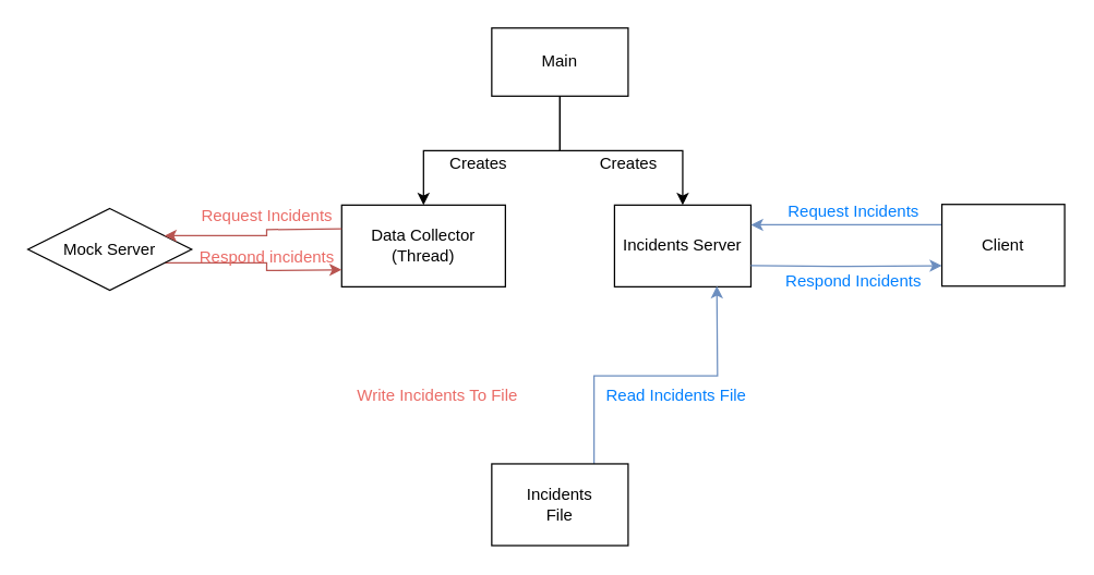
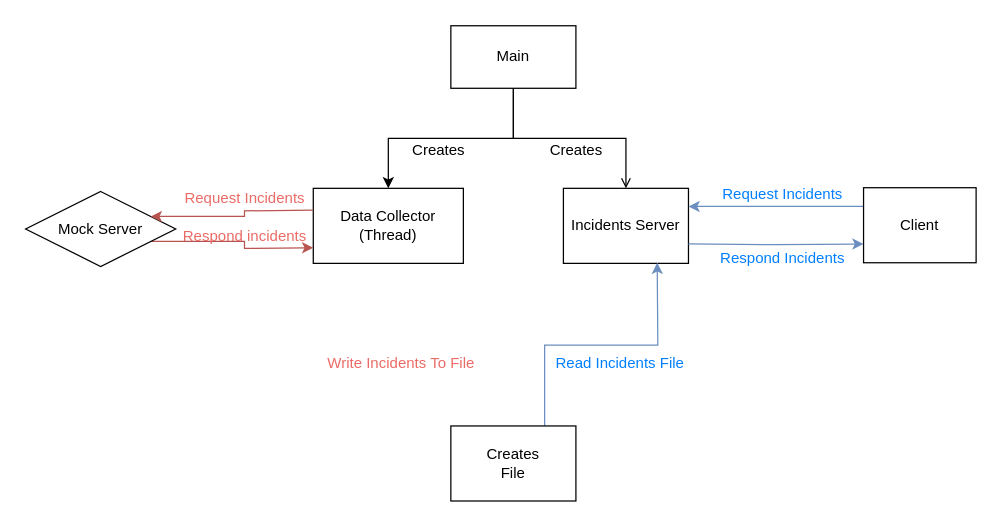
  <mxCell id="0" />
  <mxCell id="1" parent="0" />
  <mxCell id="2" value="&lt;font color=&quot;#000000&quot;&gt;Data Collector&lt;br&gt;(Thread)&lt;br&gt;&lt;/font&gt;" style="rounded=0;whiteSpace=wrap;html=1;fontColor=#007FFF;" parent="1" vertex="1"><mxGeometry x="250" y="150" width="120" height="60" as="geometry" /></mxCell>
  <mxCell id="3" value="Incidents Server" style="rounded=0;whiteSpace=wrap;html=1;" parent="1" vertex="1"><mxGeometry x="450" y="150" width="100" height="60" as="geometry" /></mxCell>
  <mxCell id="4" style="edgeStyle=orthogonalEdgeStyle;rounded=0;orthogonalLoop=1;jettySize=auto;html=1;entryX=0;entryY=0.75;entryDx=0;entryDy=0;exitX=1;exitY=0.75;exitDx=0;exitDy=0;fillColor=#dae8fc;strokeColor=#6c8ebf;" parent="1" target="6" edge="1"><mxGeometry relative="1" as="geometry"><mxPoint x="550" y="194.5" as="sourcePoint" /></mxGeometry></mxCell>
  <mxCell id="5" style="edgeStyle=orthogonalEdgeStyle;rounded=0;orthogonalLoop=1;jettySize=auto;html=1;entryX=1;entryY=0.25;entryDx=0;entryDy=0;exitX=0;exitY=0.25;exitDx=0;exitDy=0;fillColor=#dae8fc;strokeColor=#6c8ebf;" parent="1" source="6" edge="1"><mxGeometry relative="1" as="geometry"><mxPoint x="550" y="164.5" as="targetPoint" /></mxGeometry></mxCell>
  <mxCell id="6" value="Client" style="rounded=0;whiteSpace=wrap;html=1;" parent="1" vertex="1"><mxGeometry x="690" y="149.5" width="90" height="60" as="geometry" /></mxCell>
  <mxCell id="7" value="Request Incidents" style="text;html=1;align=center;verticalAlign=middle;resizable=0;points=[];autosize=1;strokeColor=none;fillColor=none;fontColor=#007FFF;" parent="1" vertex="1"><mxGeometry x="570" y="144.5" width="110" height="20" as="geometry" /></mxCell>
  <mxCell id="8" value="Respond Incidents" style="text;html=1;align=center;verticalAlign=middle;resizable=0;points=[];autosize=1;strokeColor=none;fillColor=none;fontColor=#007FFF;" parent="1" vertex="1"><mxGeometry x="570" y="195.5" width="110" height="20" as="geometry" /></mxCell>
  <mxCell id="9" style="edgeStyle=orthogonalEdgeStyle;rounded=0;orthogonalLoop=1;jettySize=auto;html=1;entryX=0.75;entryY=1;entryDx=0;entryDy=0;exitX=0.75;exitY=0;exitDx=0;exitDy=0;fillColor=#dae8fc;strokeColor=#6c8ebf;" parent="1" source="10" edge="1"><mxGeometry relative="1" as="geometry"><mxPoint x="525" y="209.5" as="targetPoint" /></mxGeometry></mxCell>
- <mxCell id="10" value="Incidents&lt;br&gt;File" style="rounded=0;whiteSpace=wrap;html=1;" parent="1" vertex="1"><mxGeometry x="360" y="340" width="100" height="60" as="geometry" /></mxCell>
+ <mxCell id="10" value="Creates&lt;br&gt;File" style="rounded=0;whiteSpace=wrap;html=1;" parent="1" vertex="1"><mxGeometry x="360" y="340" width="100" height="60" as="geometry" /></mxCell>
  <mxCell id="11" value="Read Incidents File" style="text;html=1;align=center;verticalAlign=middle;resizable=0;points=[];autosize=1;strokeColor=none;fillColor=none;fontColor=#007FFF;" parent="1" vertex="1"><mxGeometry x="435" y="280" width="120" height="20" as="geometry" /></mxCell>
  <mxCell id="12" value="Write Incidents To File" style="text;html=1;align=center;verticalAlign=middle;resizable=0;points=[];autosize=1;strokeColor=none;fillColor=none;fontColor=#EA6B66;" parent="1" vertex="1"><mxGeometry x="255" y="280" width="130" height="20" as="geometry" /></mxCell>
  <mxCell id="13" style="edgeStyle=orthogonalEdgeStyle;rounded=0;orthogonalLoop=1;jettySize=auto;html=1;entryX=0;entryY=0.75;entryDx=0;entryDy=0;exitX=1;exitY=0.75;exitDx=0;exitDy=0;fillColor=#f8cecc;strokeColor=#b85450;" parent="1" source="14" edge="1"><mxGeometry relative="1" as="geometry"><mxPoint x="250" y="197.5" as="targetPoint" /></mxGeometry></mxCell>
  <mxCell id="14" value="Mock Server" style="rhombus;whiteSpace=wrap;html=1;" parent="1" vertex="1"><mxGeometry x="20" y="152.5" width="120" height="60" as="geometry" /></mxCell>
  <mxCell id="15" style="edgeStyle=orthogonalEdgeStyle;rounded=0;orthogonalLoop=1;jettySize=auto;html=1;entryX=1;entryY=0.25;entryDx=0;entryDy=0;exitX=0;exitY=0.25;exitDx=0;exitDy=0;fillColor=#f8cecc;strokeColor=#b85450;" parent="1" target="14" edge="1"><mxGeometry relative="1" as="geometry"><mxPoint x="250" y="167.5" as="sourcePoint" /><mxPoint x="140" y="165.5" as="targetPoint" /></mxGeometry></mxCell>
  <mxCell id="16" value="Request Incidents" style="text;html=1;align=center;verticalAlign=middle;resizable=0;points=[];autosize=1;strokeColor=none;fillColor=none;fontColor=#EA6B66;" parent="1" vertex="1"><mxGeometry x="140" y="147.5" width="110" height="20" as="geometry" /></mxCell>
  <mxCell id="17" value="Respond incidents" style="text;html=1;align=center;verticalAlign=middle;resizable=0;points=[];autosize=1;strokeColor=none;fillColor=none;fontColor=#EA6B66;" parent="1" vertex="1"><mxGeometry x="140" y="178.5" width="110" height="20" as="geometry" /></mxCell>
- <mxCell id="18" style="edgeStyle=orthogonalEdgeStyle;rounded=0;orthogonalLoop=1;jettySize=auto;html=1;entryX=0.5;entryY=0;entryDx=0;entryDy=0;fontColor=#EA6B66;" parent="1" source="20" target="3" edge="1"><mxGeometry relative="1" as="geometry" /></mxCell>
+ <mxCell id="18" style="edgeStyle=orthogonalEdgeStyle;rounded=0;orthogonalLoop=1;jettySize=auto;html=1;entryX=0.5;entryY=0;entryDx=0;entryDy=0;fontColor=#EA6B66;endArrow=open;" parent="1" source="20" target="3" edge="1"><mxGeometry relative="1" as="geometry" /></mxCell>
  <mxCell id="19" style="edgeStyle=orthogonalEdgeStyle;rounded=0;orthogonalLoop=1;jettySize=auto;html=1;entryX=0.5;entryY=0;entryDx=0;entryDy=0;fontColor=#EA6B66;" parent="1" source="20" target="2" edge="1"><mxGeometry relative="1" as="geometry" /></mxCell>
  <mxCell id="20" value="Main" style="rounded=0;whiteSpace=wrap;html=1;" parent="1" vertex="1"><mxGeometry x="360" y="20" width="100" height="50" as="geometry" /></mxCell>
  <mxCell id="21" value="&lt;font color=&quot;#000000&quot;&gt;Creates&lt;/font&gt;" style="text;html=1;align=center;verticalAlign=middle;resizable=0;points=[];autosize=1;strokeColor=none;fillColor=none;fontColor=#EA6B66;" parent="1" vertex="1"><mxGeometry x="320" y="110" width="60" height="20" as="geometry" /></mxCell>
  <mxCell id="22" value="&lt;font color=&quot;#000000&quot;&gt;Creates&lt;/font&gt;" style="text;html=1;align=center;verticalAlign=middle;resizable=0;points=[];autosize=1;strokeColor=none;fillColor=none;fontColor=#EA6B66;" parent="1" vertex="1"><mxGeometry x="430" y="110" width="60" height="20" as="geometry" /></mxCell>
